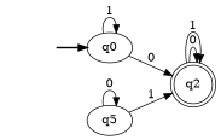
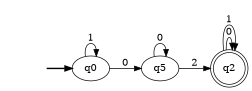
  digraph {
    rankdir=LR
    fake [style=invisible]
    q0 [root=true]
    n3 [label=q5]
    q2 [shape=doublecircle]
    fake -> q0 [style=bold]
    q0 -> q0 [label=1]
-   q0 -> q2 [label=0]
+   q0 -> n3 [label=0]
    n3 -> n3 [label=0]
-   n3 -> q2 [label=1]
+   n3 -> q2 [label=2]
    q2 -> q2 [label=0]
    q2 -> q2 [label=1]
  }
